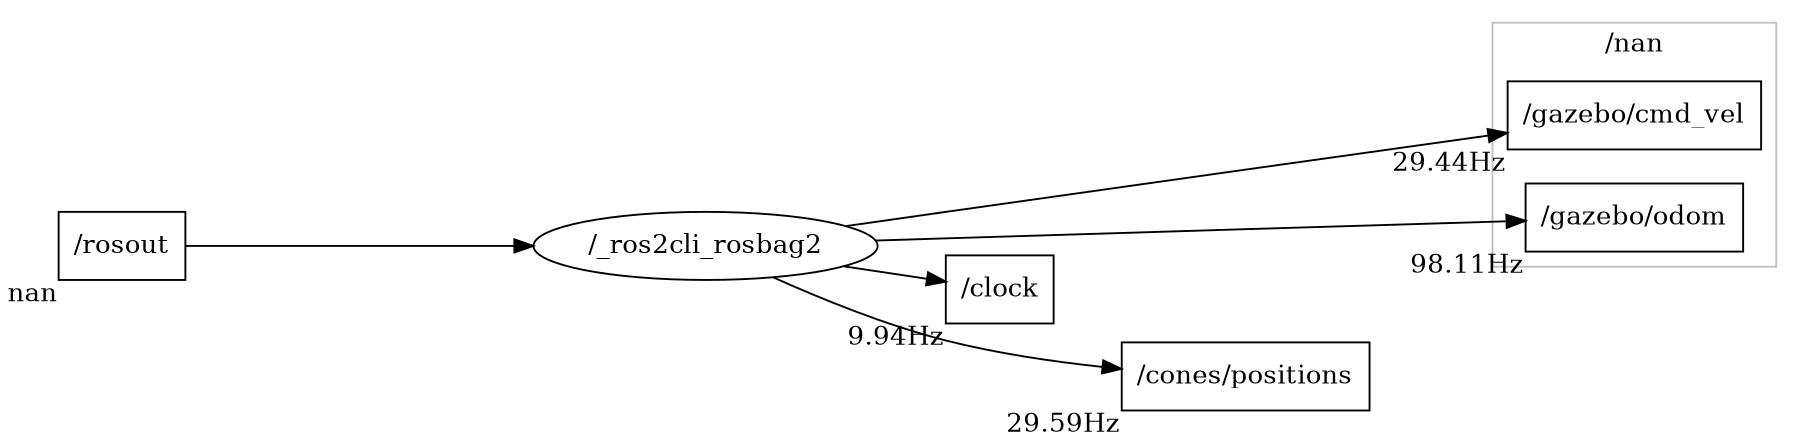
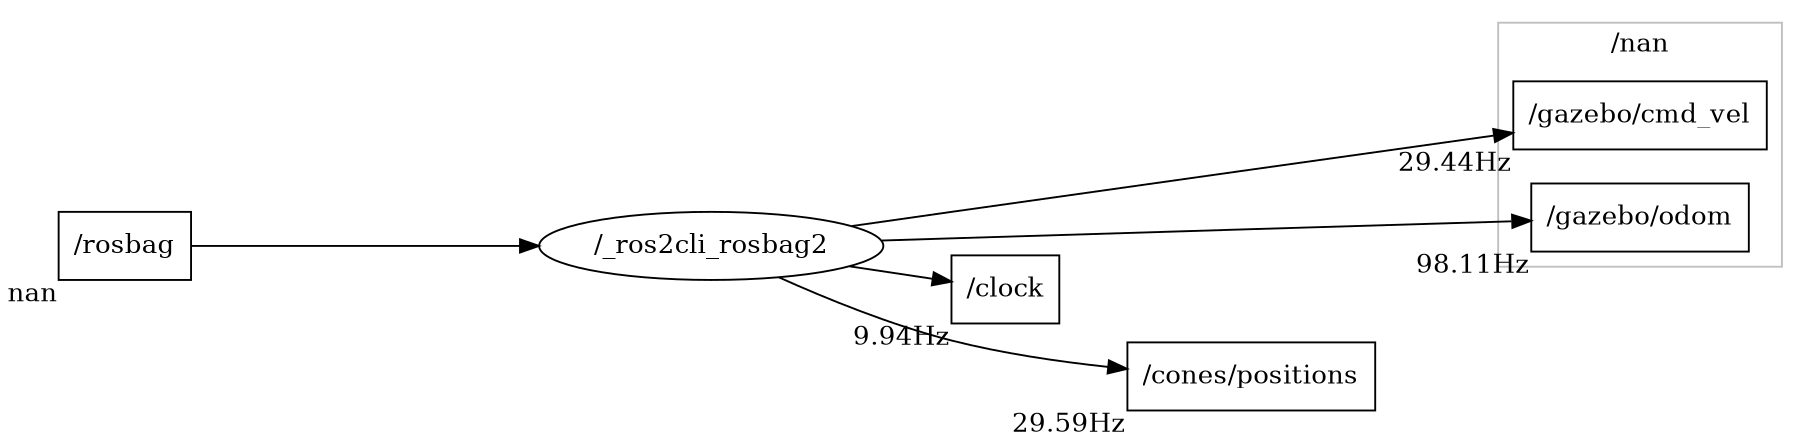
  strict digraph {
    rankdir=LR
    node [shape=rectangle]
    n1 [label="/gazebo/cmd_vel" xlabel="29.44Hz"]
    n2 [label="/gazebo/odom" xlabel="98.11Hz"]
    n3 [label="/_ros2cli_rosbag2" shape=""]
    n4 [label="/clock" xlabel="9.94Hz"]
    n5 [label="/cones/positions" xlabel="29.59Hz"]
-   n6 [label="/rosout" xlabel=nan]
+   n6 [label="/rosbag" xlabel=nan]
    subgraph cluster_1 {
      color=grey
      label="/nan"
      n1
      n2
    }
    n3 -> n1 [minlen=3]
    n3 -> n2 [minlen=4]
    n3 -> n4 [minlen=1]
    n3 -> n5 [minlen=2]
    n6 -> n3 [minlen=5]
  }
